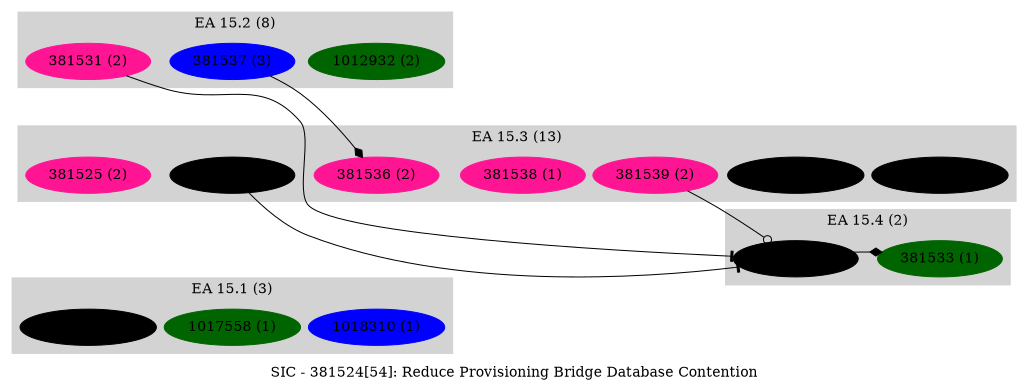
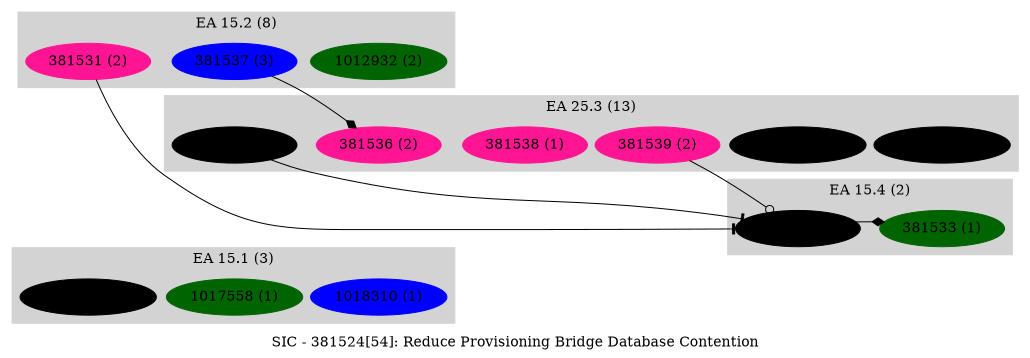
  digraph {
    label="SIC - 381524[54]: Reduce Provisioning Bridge Database Contention"
    rankdir=LR
    ranksep=.1
    node [color=black style=filled]
    edge [style=invis]
    "1016969 (1)"
    "1017558 (1)" [color=darkgreen]
    "1018310 (1)" [color=blue]
    "381531 (2)" [color=deeppink]
    "381537 (3)" [color=blue]
    "1012932 (2)" [color=darkgreen]
-   "381525 (2)" [color=deeppink]
    "381534 (2)"
    "381536 (2)" [color=deeppink]
    "381538 (1)" [color=deeppink]
    "381539 (2)" [color=deeppink]
    "1017557 (3)"
    "1018312 (1)"
    "381526 (1)"
    "381533 (1)" [color=darkgreen]
    subgraph cluster_1 {
      color=lightgrey
      label="EA 15.1 (3)"
      style=filled
      "1016969 (1)"
      "1017558 (1)"
      "1018310 (1)"
    }
    subgraph cluster_2 {
      color=lightgrey
      label="EA 15.2 (8)"
      style=filled
      "381531 (2)"
      "381537 (3)"
      "1012932 (2)"
    }
    subgraph cluster_3 {
      color=lightgrey
-     label="EA 15.3 (13)"
+     label="EA 25.3 (13)"
      style=filled
-     "381525 (2)"
      "381534 (2)"
      "381536 (2)"
      "381538 (1)"
      "381539 (2)"
      "1017557 (3)"
      "1018312 (1)"
    }
    subgraph cluster_4 {
      color=lightgrey
      label="EA 15.4 (2)"
      style=filled
      "381526 (1)"
      "381533 (1)"
    }
    "1016969 (1)" -> "1017558 (1)"
    "1017558 (1)" -> "1018310 (1)"
    "381531 (2)" -> "381537 (3)"
    "381531 (2)" -> "381526 (1)" [arrowhead=tee style=""]
    "381537 (3)" -> "1012932 (2)"
    "381537 (3)" -> "381536 (2)" [arrowhead=diamond style=""]
-   "381525 (2)" -> "381534 (2)"
    "381534 (2)" -> "381536 (2)"
    "381534 (2)" -> "381526 (1)" [arrowhead=tee style=""]
    "381536 (2)" -> "381538 (1)"
    "381538 (1)" -> "381539 (2)"
    "381539 (2)" -> "1017557 (3)"
    "381539 (2)" -> "381526 (1)" [arrowhead=odot style=""]
    "1017557 (3)" -> "1018312 (1)"
    "381526 (1)" -> "381533 (1)"
    "381526 (1)" -> "381533 (1)" [arrowhead=diamond style=""]
  }
